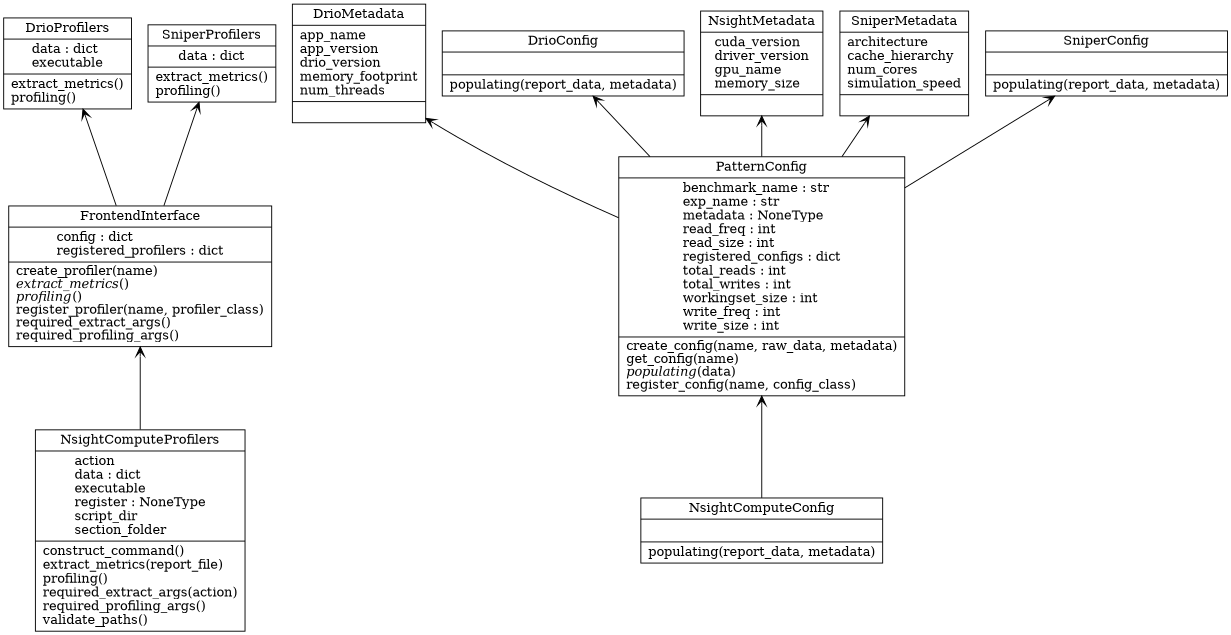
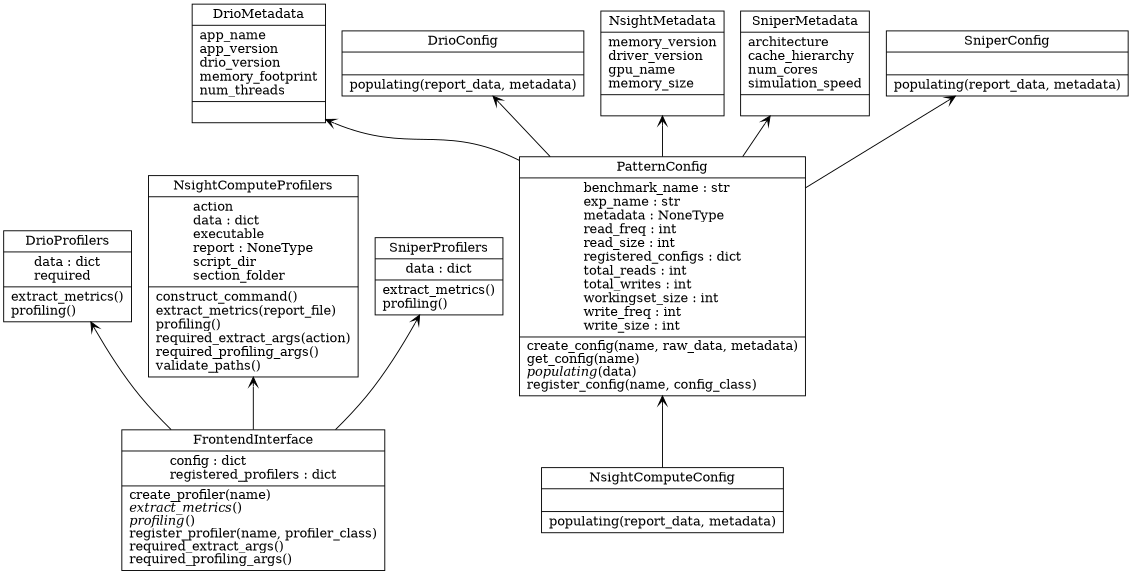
  digraph {
    rankdir=BT
    node [shape=record]
    edge [arrowhead=open]
    n1 [label=<{FrontendInterface|config : dict<br ALIGN="LEFT"/>registered_profilers : dict<br ALIGN="LEFT"/>|create_profiler(name)<br ALIGN="LEFT"/><I>extract_metrics</I>()<br ALIGN="LEFT"/><I>profiling</I>()<br ALIGN="LEFT"/>register_profiler(name, profiler_class)<br ALIGN="LEFT"/>required_extract_args()<br ALIGN="LEFT"/>required_profiling_args()<br ALIGN="LEFT"/>}>]
-   n2 [label=<{DrioProfilers|data : dict<br ALIGN="LEFT"/>executable<br ALIGN="LEFT"/>|extract_metrics()<br ALIGN="LEFT"/>profiling()<br ALIGN="LEFT"/>}>]
-   n3 [label=<{NsightComputeProfilers|action<br ALIGN="LEFT"/>data : dict<br ALIGN="LEFT"/>executable<br ALIGN="LEFT"/>register : NoneType<br ALIGN="LEFT"/>script_dir<br ALIGN="LEFT"/>section_folder<br ALIGN="LEFT"/>|construct_command()<br ALIGN="LEFT"/>extract_metrics(report_file)<br ALIGN="LEFT"/>profiling()<br ALIGN="LEFT"/>required_extract_args(action)<br ALIGN="LEFT"/>required_profiling_args()<br ALIGN="LEFT"/>validate_paths()<br ALIGN="LEFT"/>}>]
+   n2 [label=<{DrioProfilers|data : dict<br ALIGN="LEFT"/>required<br ALIGN="LEFT"/>|extract_metrics()<br ALIGN="LEFT"/>profiling()<br ALIGN="LEFT"/>}>]
+   n3 [label=<{NsightComputeProfilers|action<br ALIGN="LEFT"/>data : dict<br ALIGN="LEFT"/>executable<br ALIGN="LEFT"/>report : NoneType<br ALIGN="LEFT"/>script_dir<br ALIGN="LEFT"/>section_folder<br ALIGN="LEFT"/>|construct_command()<br ALIGN="LEFT"/>extract_metrics(report_file)<br ALIGN="LEFT"/>profiling()<br ALIGN="LEFT"/>required_extract_args(action)<br ALIGN="LEFT"/>required_profiling_args()<br ALIGN="LEFT"/>validate_paths()<br ALIGN="LEFT"/>}>]
    n4 [label=<{SniperProfilers|data : dict<br ALIGN="LEFT"/>|extract_metrics()<br ALIGN="LEFT"/>profiling()<br ALIGN="LEFT"/>}>]
    n5 [label=<{PatternConfig|benchmark_name : str<br ALIGN="LEFT"/>exp_name : str<br ALIGN="LEFT"/>metadata : NoneType<br ALIGN="LEFT"/>read_freq : int<br ALIGN="LEFT"/>read_size : int<br ALIGN="LEFT"/>registered_configs : dict<br ALIGN="LEFT"/>total_reads : int<br ALIGN="LEFT"/>total_writes : int<br ALIGN="LEFT"/>workingset_size : int<br ALIGN="LEFT"/>write_freq : int<br ALIGN="LEFT"/>write_size : int<br ALIGN="LEFT"/>|create_config(name, raw_data, metadata)<br ALIGN="LEFT"/>get_config(name)<br ALIGN="LEFT"/><I>populating</I>(data)<br ALIGN="LEFT"/>register_config(name, config_class)<br ALIGN="LEFT"/>}>]
    n6 [label=<{DrioMetadata|app_name<br ALIGN="LEFT"/>app_version<br ALIGN="LEFT"/>drio_version<br ALIGN="LEFT"/>memory_footprint<br ALIGN="LEFT"/>num_threads<br ALIGN="LEFT"/>|}>]
    n7 [label=<{DrioConfig|<br ALIGN="LEFT"/>|populating(report_data, metadata)<br ALIGN="LEFT"/>}>]
-   n8 [label=<{NsightMetadata|cuda_version<br ALIGN="LEFT"/>driver_version<br ALIGN="LEFT"/>gpu_name<br ALIGN="LEFT"/>memory_size<br ALIGN="LEFT"/>|}>]
+   n8 [label=<{NsightMetadata|memory_version<br ALIGN="LEFT"/>driver_version<br ALIGN="LEFT"/>gpu_name<br ALIGN="LEFT"/>memory_size<br ALIGN="LEFT"/>|}>]
    n9 [label=<{SniperMetadata|architecture<br ALIGN="LEFT"/>cache_hierarchy<br ALIGN="LEFT"/>num_cores<br ALIGN="LEFT"/>simulation_speed<br ALIGN="LEFT"/>|}>]
    n10 [label=<{SniperConfig|<br ALIGN="LEFT"/>|populating(report_data, metadata)<br ALIGN="LEFT"/>}>]
    n11 [label=<{NsightComputeConfig|<br ALIGN="LEFT"/>|populating(report_data, metadata)<br ALIGN="LEFT"/>}>]
    n1 -> n2
-   n3 -> n1
+   n1 -> n3
    n1 -> n4
    n5 -> n6
    n5 -> n7
    n5 -> n8
    n5 -> n9
    n5 -> n10
    n11 -> n5
  }
